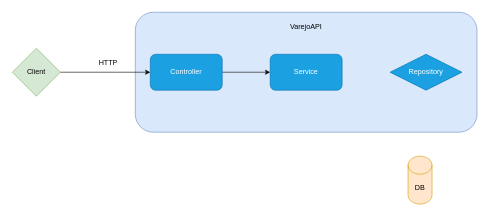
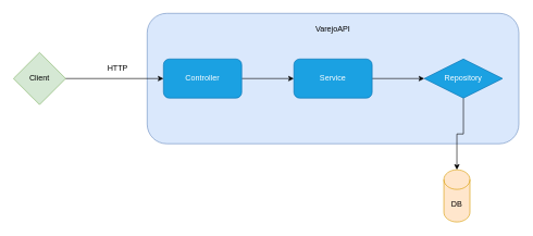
  <mxCell id="0" />
  <mxCell id="1" parent="0" />
  <mxCell id="2" value="" style="rounded=1;whiteSpace=wrap;html=1;fillColor=#dae8fc;strokeColor=#6c8ebf;" vertex="1" parent="1"><mxGeometry x="225" y="20" width="570" height="200" as="geometry" /></mxCell>
  <mxCell id="3" value="Client" style="rhombus;whiteSpace=wrap;html=1;aspect=fixed;fillColor=#d5e8d4;strokeColor=#82b366;" vertex="1" parent="1"><mxGeometry x="20" y="80" width="80" height="80" as="geometry" /></mxCell>
  <mxCell id="4" style="edgeStyle=orthogonalEdgeStyle;rounded=0;orthogonalLoop=1;jettySize=auto;html=1;entryX=0;entryY=0.5;entryDx=0;entryDy=0;" edge="1" parent="1" source="5" target="7"><mxGeometry relative="1" as="geometry" /></mxCell>
  <mxCell id="5" value="Controller" style="rounded=1;whiteSpace=wrap;html=1;fillColor=#1ba1e2;strokeColor=#006EAF;fontColor=#ffffff;" vertex="1" parent="1"><mxGeometry x="250" y="90" width="120" height="60" as="geometry" /></mxCell>
+ <mxCell id="6" style="edgeStyle=orthogonalEdgeStyle;rounded=0;orthogonalLoop=1;jettySize=auto;html=1;" edge="1" parent="1" source="7" target="9"><mxGeometry relative="1" as="geometry" /></mxCell>
  <mxCell id="7" value="Service" style="rounded=1;whiteSpace=wrap;html=1;fillColor=#1ba1e2;fontColor=#ffffff;strokeColor=#006EAF;" vertex="1" parent="1"><mxGeometry x="450" y="90" width="120" height="60" as="geometry" /></mxCell>
+ <mxCell id="8" style="edgeStyle=orthogonalEdgeStyle;rounded=0;orthogonalLoop=1;jettySize=auto;html=1;" edge="1" parent="1" source="9" target="10"><mxGeometry relative="1" as="geometry" /></mxCell>
  <mxCell id="9" value="Repository" style="rhombus;whiteSpace=wrap;html=1;fillColor=#1ba1e2;fontColor=#ffffff;strokeColor=#006EAF;" vertex="1" parent="1"><mxGeometry x="650" y="90" width="120" height="60" as="geometry" /></mxCell>
  <mxCell id="10" value="DB" style="shape=cylinder3;whiteSpace=wrap;html=1;boundedLbl=1;backgroundOutline=1;size=15;fillColor=#ffe6cc;strokeColor=#d79b00;" vertex="1" parent="1"><mxGeometry x="680" y="260" width="40" height="80" as="geometry" /></mxCell>
  <mxCell id="11" value="" style="endArrow=classic;html=1;rounded=0;exitX=1;exitY=0.5;exitDx=0;exitDy=0;entryX=0;entryY=0.5;entryDx=0;entryDy=0;" edge="1" parent="1" source="3" target="5"><mxGeometry width="50" height="50" relative="1" as="geometry"><mxPoint x="520" y="270" as="sourcePoint" /><mxPoint x="570" y="220" as="targetPoint" /></mxGeometry></mxCell>
  <mxCell id="12" value="HTTP" style="text;html=1;align=center;verticalAlign=middle;whiteSpace=wrap;rounded=0;" vertex="1" parent="1"><mxGeometry x="150" y="90" width="60" height="30" as="geometry" /></mxCell>
  <mxCell id="13" value="VarejoAPI" style="text;html=1;align=center;verticalAlign=middle;whiteSpace=wrap;rounded=0;" vertex="1" parent="1"><mxGeometry x="480" y="30" width="60" height="30" as="geometry" /></mxCell>
